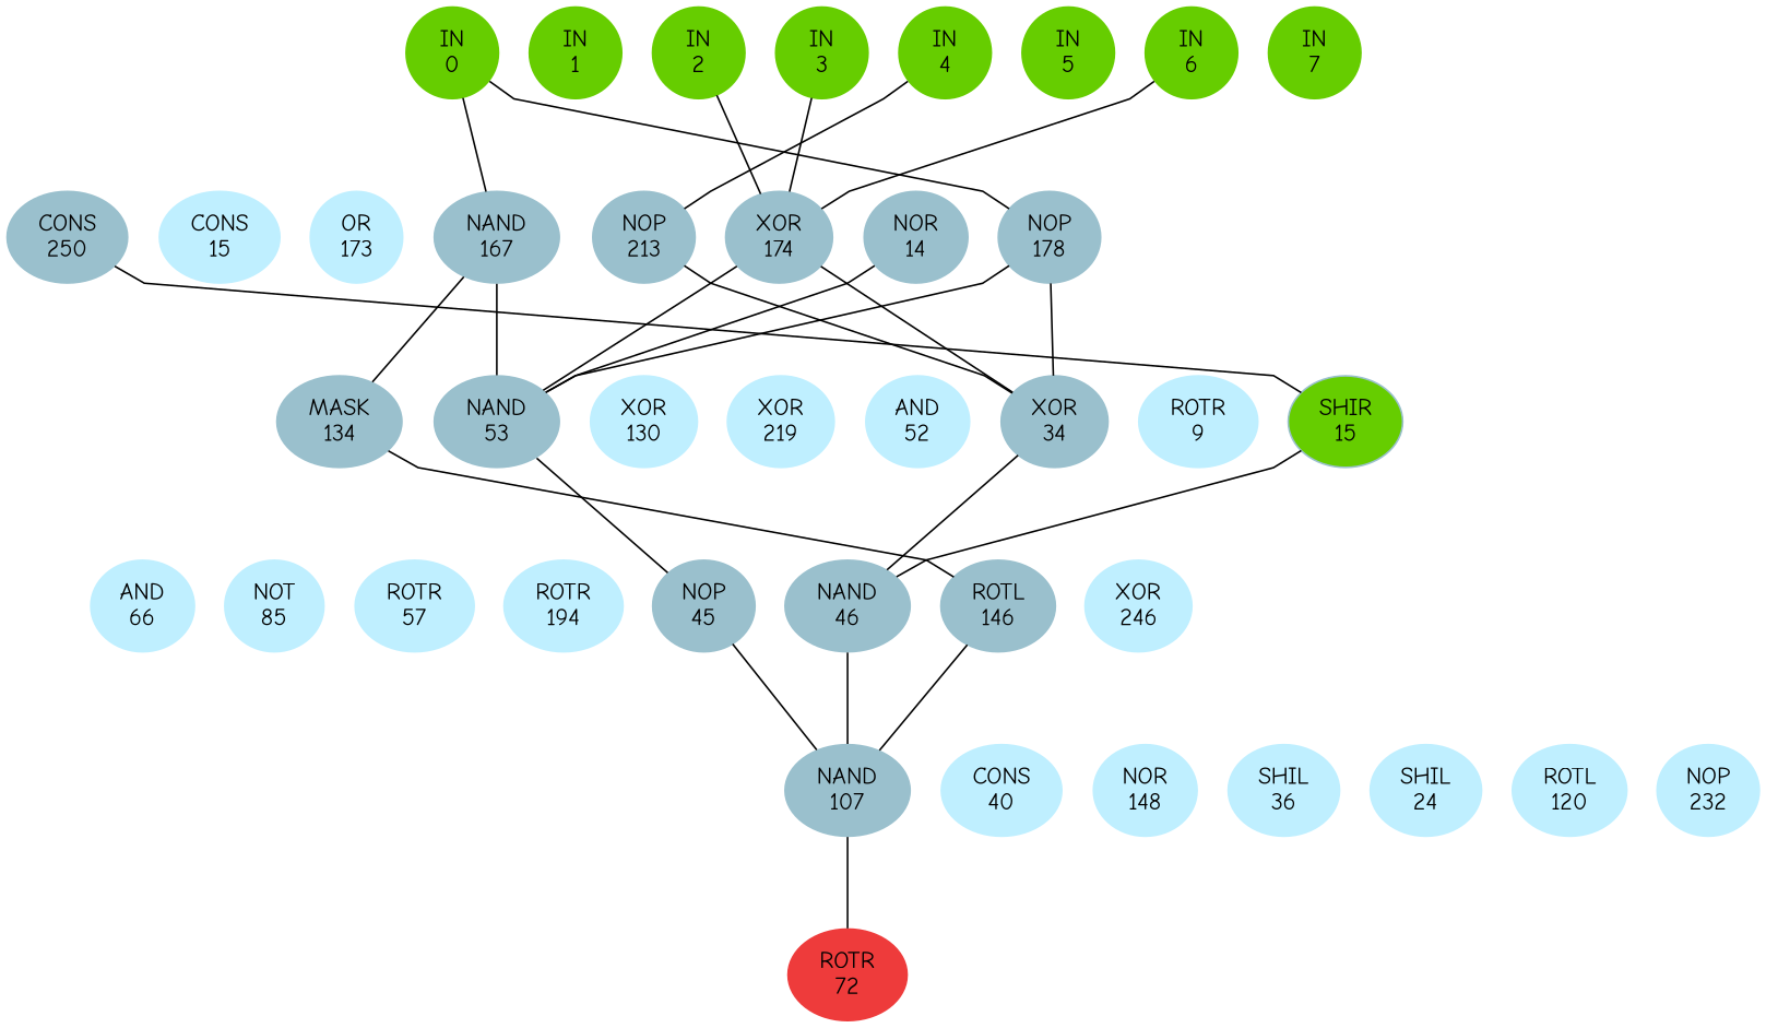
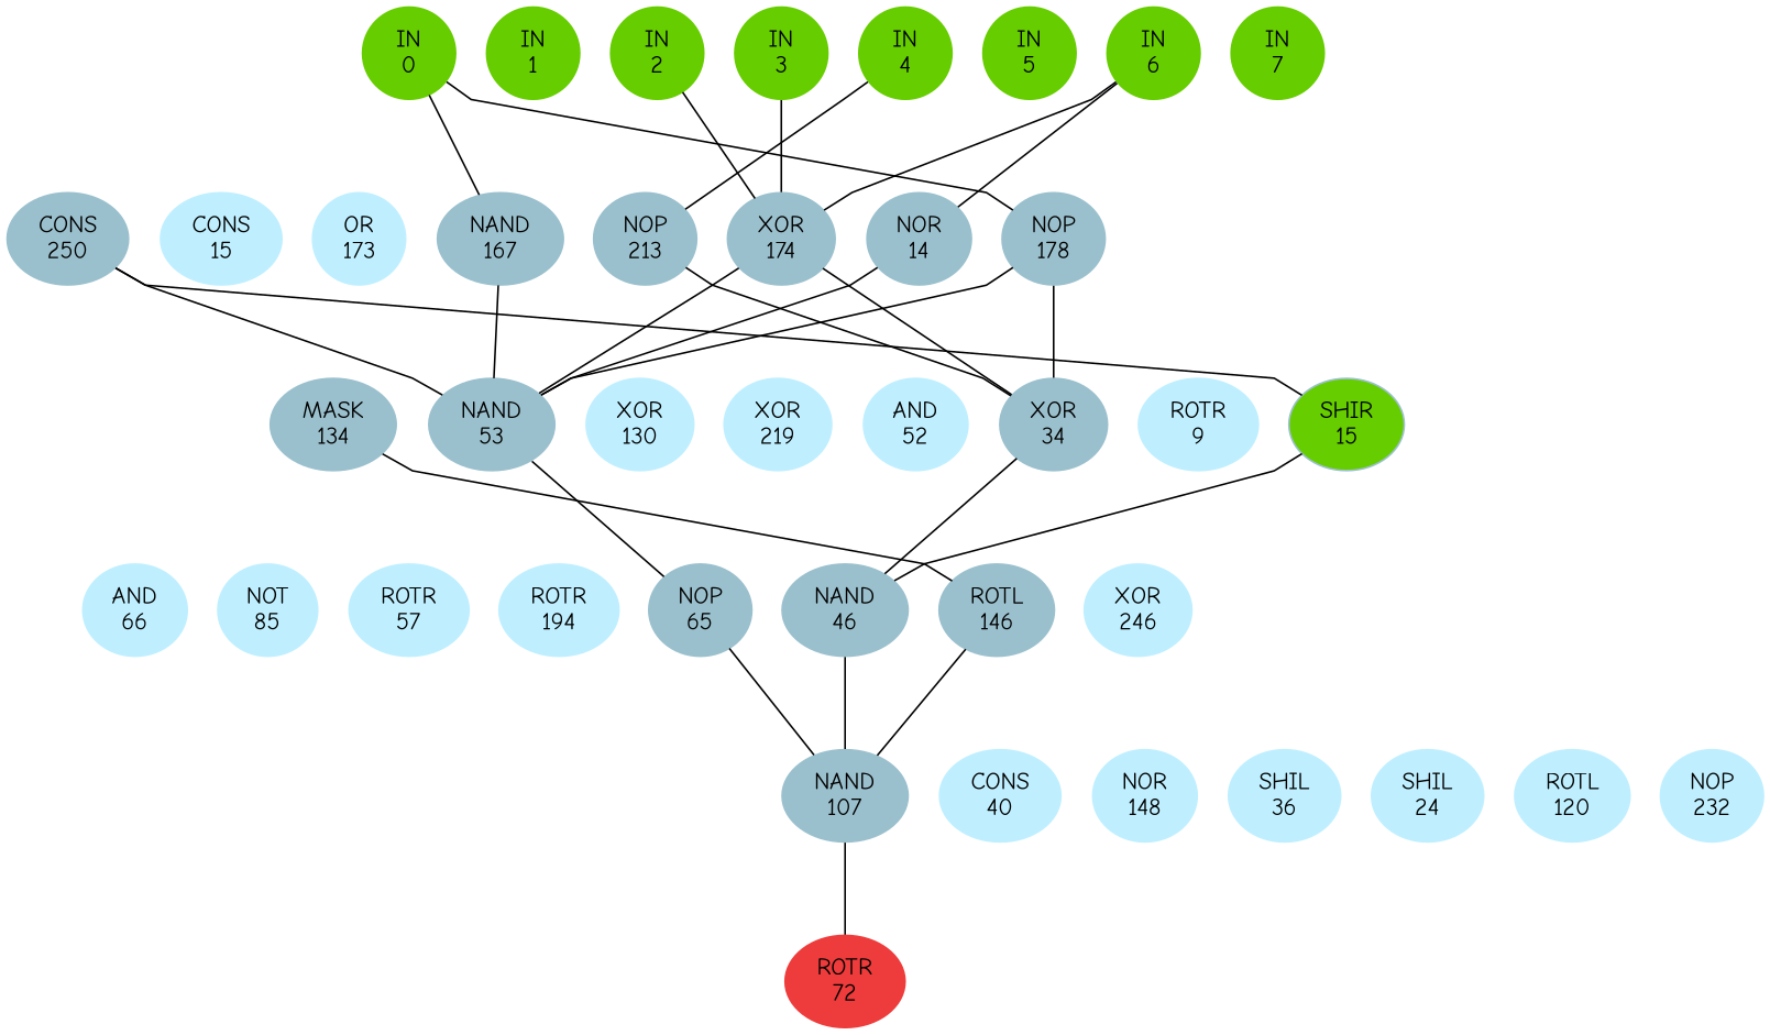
  graph {
    fontname="Comic Neue"
    ordering=out
    rankdir=BT
    ranksep=0.75
    splines=polyline
    node [color=lightblue1 fontname="Comic Neue" style=filled]
    edge [fontname="Comic Neue" style=invis]
    n1 [color=chartreuse3 label="IN\n0"]
    n2 [color=chartreuse3 label="IN\n1"]
    n3 [color=chartreuse3 label="IN\n2"]
    n4 [color=chartreuse3 label="IN\n3"]
    n5 [color=chartreuse3 label="IN\n4"]
    n6 [color=chartreuse3 label="IN\n5"]
    n7 [color=chartreuse3 label="IN\n6"]
    n8 [color=chartreuse3 label="IN\n7"]
    n9 [color=lightblue3 label="CONS\n250"]
    n10 [label="CONS\n15"]
    n11 [label="OR\n173"]
    n12 [color=lightblue3 label="NAND\n167"]
    n13 [color=lightblue3 label="NOP\n213"]
    n14 [color=lightblue3 label="XOR\n174"]
    n15 [color=lightblue3 label="NOR\n14"]
    n16 [color=lightblue3 label="NOP\n178"]
    n17 [color=lightblue3 label="MASK\n134"]
    n18 [color=lightblue3 label="NAND\n53"]
    n19 [label="XOR\n130"]
    n20 [label="XOR\n219"]
    n21 [label="AND\n52"]
    n22 [color=lightblue3 label="XOR\n34"]
    n23 [label="ROTR\n9"]
    n24 [color=lightblue3 fillcolor=chartreuse3 label="SHIR\n15"]
    n25 [label="AND\n66"]
    n26 [label="NOT\n85"]
    n27 [label="ROTR\n57"]
    n28 [label="ROTR\n194"]
-   n29 [color=lightblue3 label="NOP\n45"]
+   n29 [color=lightblue3 label="NOP\n65"]
    n30 [color=lightblue3 label="NAND\n46"]
    n31 [color=lightblue3 label="ROTL\n146"]
    n32 [label="XOR\n246"]
    n33 [color=lightblue3 label="NAND\n107"]
    n34 [label="CONS\n40"]
    n35 [label="NOR\n148"]
    n36 [label="SHIL\n36"]
    n37 [label="SHIL\n24"]
    n38 [label="ROTL\n120"]
    n39 [label="NOP\n232"]
    n40 [color=brown2 label="ROTR\n72"]
    subgraph sub_1 {
      rank=same
      n1
      n2
      n3
      n4
      n5
      n6
      n7
      n8
    }
    subgraph sub_2 {
      rank=same
      n9
      n10
      n11
      n12
      n13
      n14
      n15
      n16
    }
    subgraph sub_3 {
      rank=same
      n17
      n18
      n19
      n20
      n21
      n22
      n23
      n24
    }
    subgraph sub_4 {
      rank=same
      n25
      n26
      n27
      n28
      n29
      n30
      n31
      n32
    }
    subgraph sub_5 {
      rank=same
      n33
      n34
      n35
      n36
      n37
      n38
      n39
    }
    subgraph sub_6 {
      rank=same
      n40
    }
    n1 -- n2
    n2 -- n3
    n3 -- n4
    n4 -- n5
    n5 -- n6
    n6 -- n7
    n7 -- n8
    n9 -- n10
    n10 -- n11
    n11 -- n12
    n12 -- n1 [style=solid]
    n12 -- n13
    n13 -- n5 [style=solid]
    n13 -- n14
    n14 -- n3 [style=solid]
    n14 -- n4 [style=solid]
    n14 -- n7 [style=solid]
    n14 -- n15
+   n15 -- n7 [style=solid]
    n15 -- n16
    n16 -- n1 [style=solid]
-   n17 -- n12 [style=solid]
    n17 -- n18
+   n18 -- n9 [style=solid]
    n18 -- n12 [style=solid]
    n18 -- n14 [style=solid]
    n18 -- n15 [style=solid]
    n18 -- n16 [style=solid]
    n18 -- n19
    n19 -- n20
    n20 -- n21
    n21 -- n22
    n22 -- n13 [style=solid]
    n22 -- n14 [style=solid]
    n22 -- n16 [style=solid]
    n22 -- n23
    n23 -- n24
    n24 -- n9 [style=solid]
    n25 -- n26
    n26 -- n27
    n27 -- n28
    n28 -- n29
    n29 -- n18 [style=solid]
    n29 -- n30
    n30 -- n22 [style=solid]
    n30 -- n24 [style=solid]
    n30 -- n31
    n31 -- n17 [style=solid]
    n31 -- n32
    n33 -- n29 [style=solid]
    n33 -- n30 [style=solid]
    n33 -- n31 [style=solid]
    n33 -- n34
    n34 -- n35
    n35 -- n36
    n36 -- n37
    n37 -- n38
    n38 -- n39
    n40 -- n33 [style=solid]
    n40 -- n40
  }
